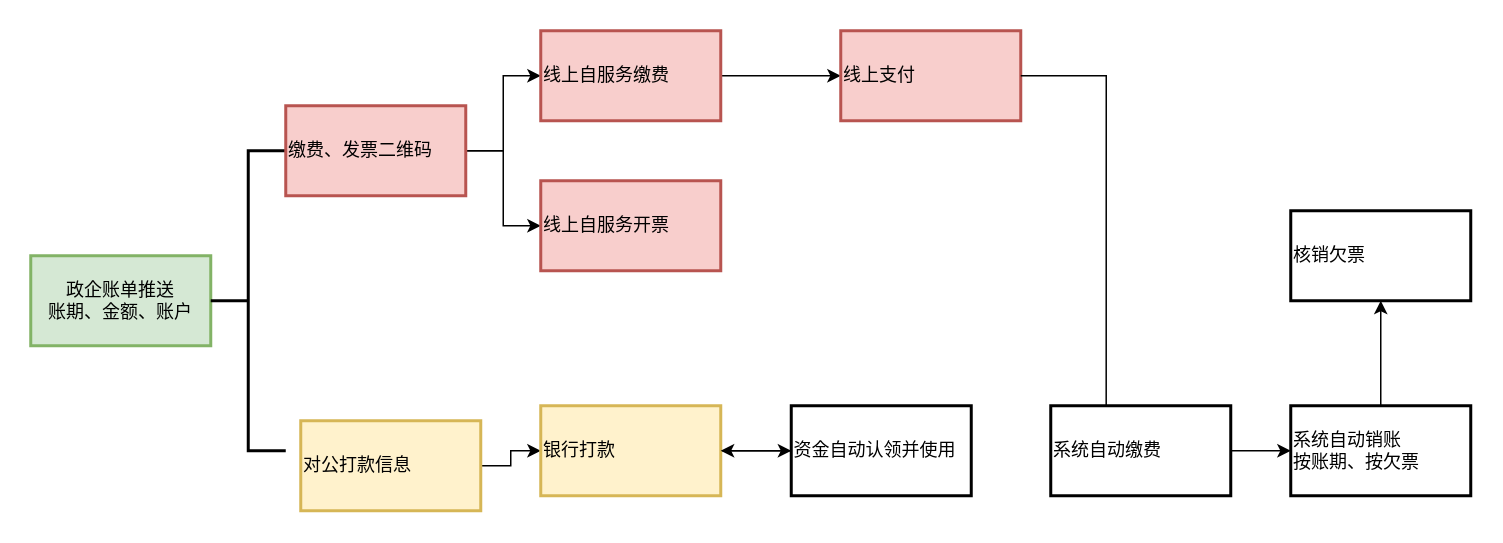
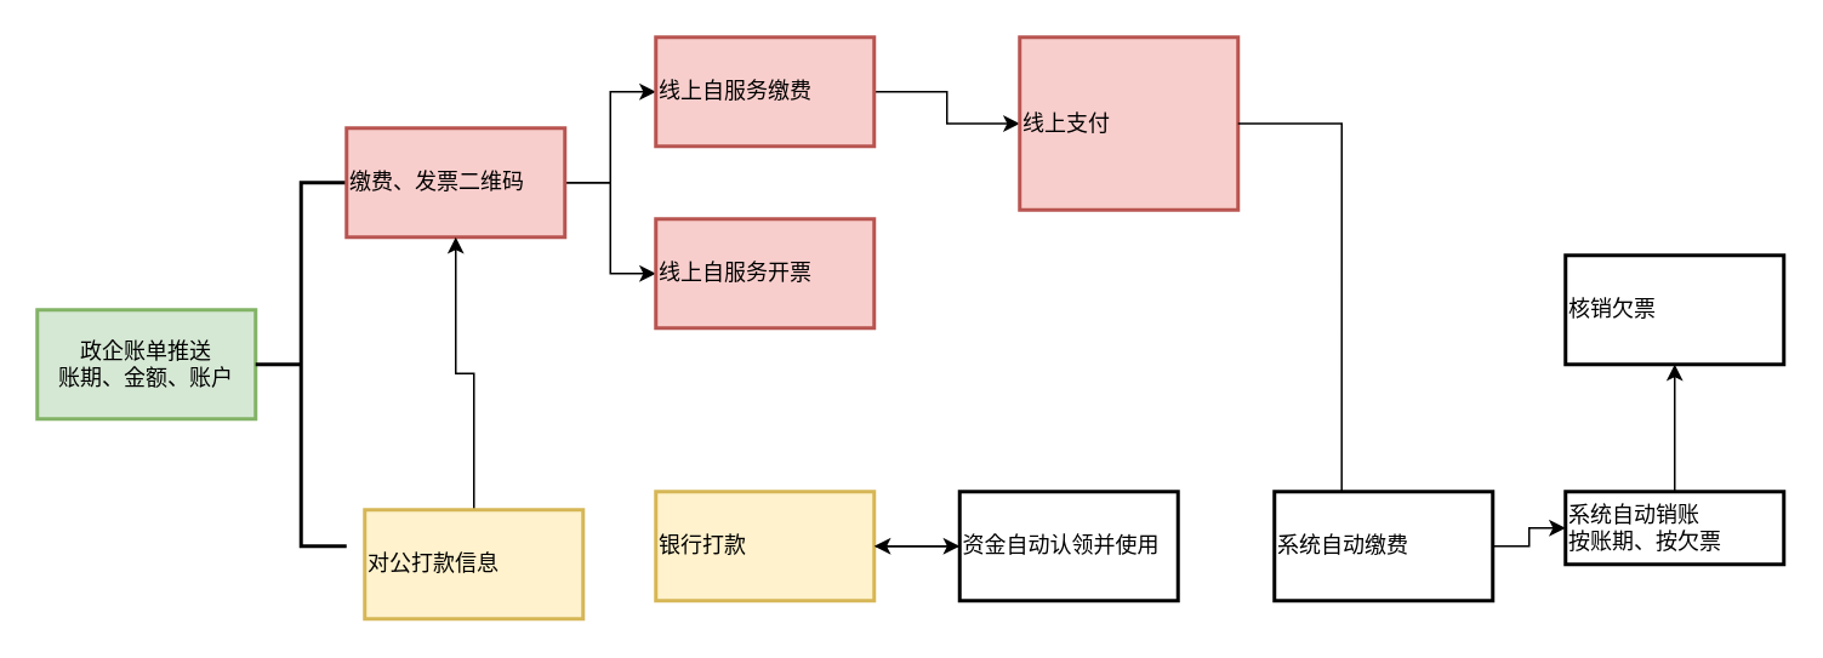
  <mxCell id="0" />
  <mxCell id="1" parent="0" />
  <mxCell id="2" value="政企账单推送&lt;div&gt;账期、金额、账户&lt;/div&gt;" style="whiteSpace=wrap;html=1;strokeWidth=2;fillColor=#d5e8d4;strokeColor=#82b366;" vertex="1" parent="1"><mxGeometry x="20" y="170" width="120" height="60" as="geometry" /></mxCell>
  <mxCell id="3" value="" style="strokeWidth=2;html=1;shape=mxgraph.flowchart.annotation_2;align=left;labelPosition=right;pointerEvents=1;" vertex="1" parent="1"><mxGeometry x="140" y="100" width="50" height="200" as="geometry" /></mxCell>
  <mxCell id="4" value="" style="edgeStyle=orthogonalEdgeStyle;rounded=0;orthogonalLoop=1;jettySize=auto;html=1;" edge="1" parent="1" source="6" target="8"><mxGeometry relative="1" as="geometry" /></mxCell>
  <mxCell id="5" style="edgeStyle=orthogonalEdgeStyle;rounded=0;orthogonalLoop=1;jettySize=auto;html=1;entryX=0;entryY=0.5;entryDx=0;entryDy=0;" edge="1" parent="1" source="6" target="9"><mxGeometry relative="1" as="geometry" /></mxCell>
  <mxCell id="6" value="缴费、发票二维码" style="whiteSpace=wrap;html=1;align=left;strokeWidth=2;pointerEvents=1;fillColor=#f8cecc;strokeColor=#b85450;" vertex="1" parent="1"><mxGeometry x="190" y="70" width="120" height="60" as="geometry" /></mxCell>
  <mxCell id="7" value="" style="edgeStyle=orthogonalEdgeStyle;rounded=0;orthogonalLoop=1;jettySize=auto;html=1;" edge="1" parent="1" source="8" target="18"><mxGeometry relative="1" as="geometry" /></mxCell>
  <mxCell id="8" value="线上自服务缴费" style="whiteSpace=wrap;html=1;align=left;strokeWidth=2;pointerEvents=1;fillColor=#f8cecc;strokeColor=#b85450;" vertex="1" parent="1"><mxGeometry x="360" y="20" width="120" height="60" as="geometry" /></mxCell>
  <mxCell id="9" value="线上自服务开票" style="whiteSpace=wrap;html=1;align=left;strokeWidth=2;pointerEvents=1;fillColor=#f8cecc;strokeColor=#b85450;" vertex="1" parent="1"><mxGeometry x="360" y="120" width="120" height="60" as="geometry" /></mxCell>
- <mxCell id="10" value="" style="edgeStyle=orthogonalEdgeStyle;rounded=0;orthogonalLoop=1;jettySize=auto;html=1;" edge="1" parent="1" source="11" target="13"><mxGeometry relative="1" as="geometry" /></mxCell>
+ <mxCell id="10" value="" style="edgeStyle=orthogonalEdgeStyle;rounded=0;orthogonalLoop=1;jettySize=auto;html=1;" edge="1" parent="1" source="11" target="6"><mxGeometry relative="1" as="geometry" /></mxCell>
  <mxCell id="11" value="对公打款信息" style="whiteSpace=wrap;html=1;align=left;strokeWidth=2;pointerEvents=1;fillColor=#fff2cc;strokeColor=#d6b656;" vertex="1" parent="1"><mxGeometry x="200" y="280" width="120" height="60" as="geometry" /></mxCell>
  <mxCell id="12" value="" style="edgeStyle=orthogonalEdgeStyle;rounded=0;orthogonalLoop=1;jettySize=auto;html=1;" edge="1" parent="1" source="13"><mxGeometry relative="1" as="geometry"><mxPoint x="527" y="300" as="targetPoint" /></mxGeometry></mxCell>
  <mxCell id="13" value="银行打款" style="whiteSpace=wrap;html=1;align=left;strokeWidth=2;pointerEvents=1;fillColor=#fff2cc;strokeColor=#d6b656;" vertex="1" parent="1"><mxGeometry x="360" y="270" width="120" height="60" as="geometry" /></mxCell>
  <mxCell id="14" value="" style="edgeStyle=orthogonalEdgeStyle;rounded=0;orthogonalLoop=1;jettySize=auto;html=1;" edge="1" parent="1" source="15" target="13"><mxGeometry relative="1" as="geometry" /></mxCell>
  <mxCell id="15" value="资金自动认领并使用" style="whiteSpace=wrap;html=1;align=left;strokeWidth=2;pointerEvents=1;" vertex="1" parent="1"><mxGeometry x="527" y="270" width="120" height="60" as="geometry" /></mxCell>
  <mxCell id="16" value="" style="edgeStyle=orthogonalEdgeStyle;rounded=0;orthogonalLoop=1;jettySize=auto;html=1;" edge="1" parent="1" source="17" target="20"><mxGeometry relative="1" as="geometry" /></mxCell>
  <mxCell id="17" value="系统自动缴费" style="whiteSpace=wrap;html=1;align=left;strokeWidth=2;pointerEvents=1;" vertex="1" parent="1"><mxGeometry x="700" y="270" width="120" height="60" as="geometry" /></mxCell>
- <mxCell id="18" value="线上支付" style="whiteSpace=wrap;html=1;align=left;strokeWidth=2;pointerEvents=1;fillColor=#f8cecc;strokeColor=#b85450;" vertex="1" parent="1"><mxGeometry x="560" y="20" width="120" height="60" as="geometry" /></mxCell>
+ <mxCell id="18" value="线上支付" style="whiteSpace=wrap;html=1;align=left;strokeWidth=2;pointerEvents=1;fillColor=#f8cecc;strokeColor=#b85450;" vertex="1" parent="1"><mxGeometry x="560" y="20" width="120" height="95" as="geometry" /></mxCell>
  <mxCell id="19" value="" style="edgeStyle=orthogonalEdgeStyle;rounded=0;orthogonalLoop=1;jettySize=auto;html=1;" edge="1" parent="1" source="20" target="22"><mxGeometry relative="1" as="geometry" /></mxCell>
- <mxCell id="20" value="系统自动销账&lt;br&gt;按账期、按欠票" style="whiteSpace=wrap;html=1;align=left;strokeWidth=2;pointerEvents=1;" vertex="1" parent="1"><mxGeometry x="860" y="270" width="120" height="60" as="geometry" /></mxCell>
+ <mxCell id="20" value="系统自动销账&lt;br&gt;按账期、按欠票" style="whiteSpace=wrap;html=1;align=left;strokeWidth=2;pointerEvents=1;" vertex="1" parent="1"><mxGeometry x="860" y="270" width="120" height="40" as="geometry" /></mxCell>
  <mxCell id="21" style="edgeStyle=orthogonalEdgeStyle;rounded=0;orthogonalLoop=1;jettySize=auto;html=1;entryX=0.308;entryY=0;entryDx=0;entryDy=0;entryPerimeter=0;endArrow=none;" edge="1" parent="1" source="18" target="17"><mxGeometry relative="1" as="geometry" /></mxCell>
  <mxCell id="22" value="核销欠票" style="whiteSpace=wrap;html=1;align=left;strokeWidth=2;pointerEvents=1;" vertex="1" parent="1"><mxGeometry x="860" y="140" width="120" height="60" as="geometry" /></mxCell>
